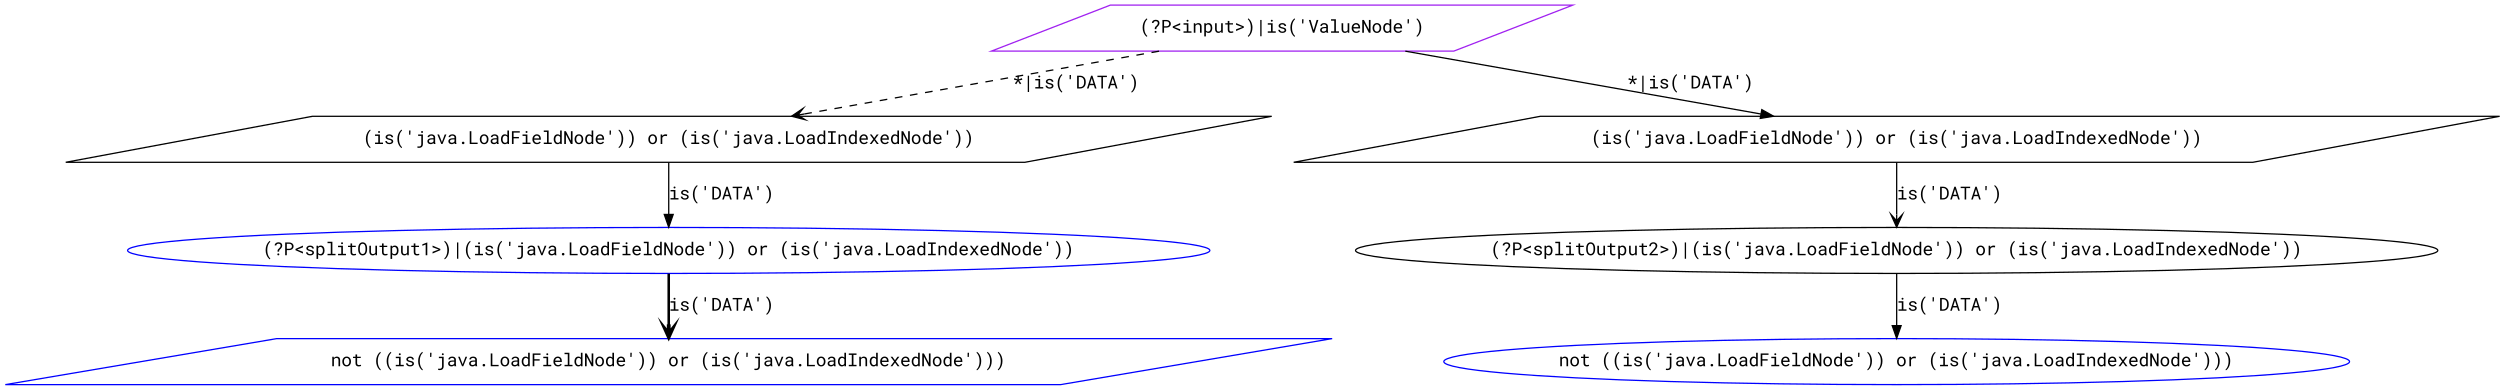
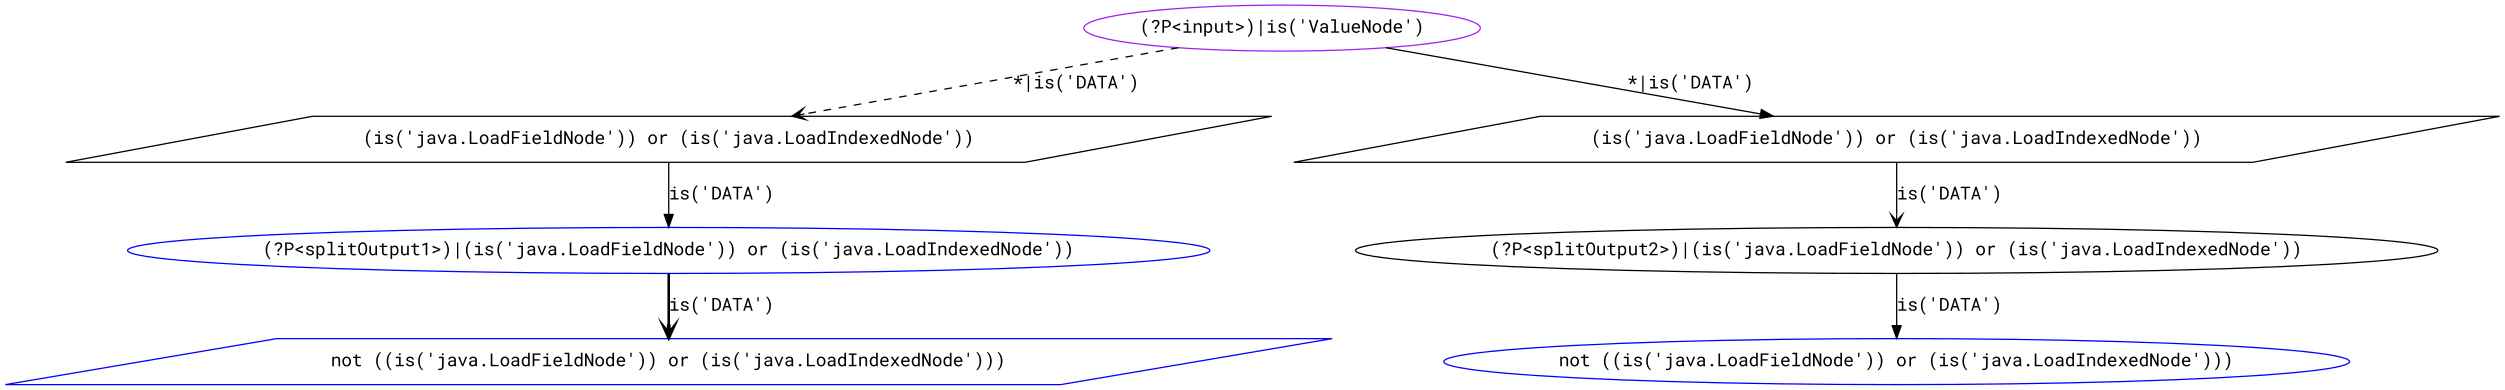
  digraph {
    fontname="Roboto Mono"
    node [color=black shape=ellipse fontname="Roboto Mono"]
    edge [style=solid arrowhead=vee fontname="Roboto Mono"]
-   n1 [label="(?P<input>)|is('ValueNode')" color=purple shape=parallelogram]
+   n1 [label="(?P<input>)|is('ValueNode')" color=purple]
    n2 [label="(is('java.LoadFieldNode')) or (is('java.LoadIndexedNode'))" shape=parallelogram]
    n3 [label="(is('java.LoadFieldNode')) or (is('java.LoadIndexedNode'))" shape=parallelogram]
    n4 [label="(?P<splitOutput1>)|(is('java.LoadFieldNode')) or (is('java.LoadIndexedNode'))" color=blue]
    n5 [label="not ((is('java.LoadFieldNode')) or (is('java.LoadIndexedNode')))" color=blue shape=parallelogram]
    n6 [label="(?P<splitOutput2>)|(is('java.LoadFieldNode')) or (is('java.LoadIndexedNode'))"]
    n7 [label="not ((is('java.LoadFieldNode')) or (is('java.LoadIndexedNode')))" color=blue]
    n1 -> n2 [label="*|is('DATA')" style=dashed]
    n1 -> n3 [label="*|is('DATA')" arrowhead=normal]
    n2 -> n4 [label="is('DATA')" arrowhead=normal]
    n3 -> n6 [label="is('DATA')"]
    n4 -> n5 [label="is('DATA')" style=bold]
    n6 -> n7 [label="is('DATA')" arrowhead=normal]
  }
